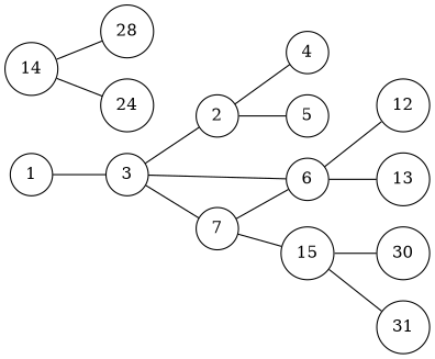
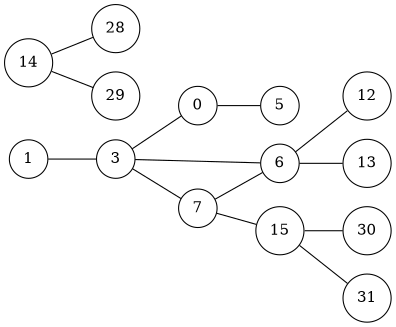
  graph {
    ordering=out
    rankdir=LR
    node [shape=circle]
    1 [width=0.5]
    3 [width=0.5]
-   2 [width=0.5]
-   4 [width=0.5]
+   2 [width=0.5 label=0]
    5 [width=0.5]
    6 [width=0.5]
    7 [width=0.5]
    12 [width=0.5]
    13 [width=0.5]
    15 [width=0.5]
    14 [width=0.5]
    28 [width=0.5]
-   29 [width=0.5 label=24]
+   29 [width=0.5]
    30 [width=0.5]
    31 [width=0.5]
    1 -- 3
    3 -- 2
    3 -- 6
    3 -- 7
-   2 -- 4
    2 -- 5
    6 -- 12
    6 -- 13
    7 -- 6
    7 -- 15
    15 -- 30
    15 -- 31
    14 -- 28
    14 -- 29
  }
